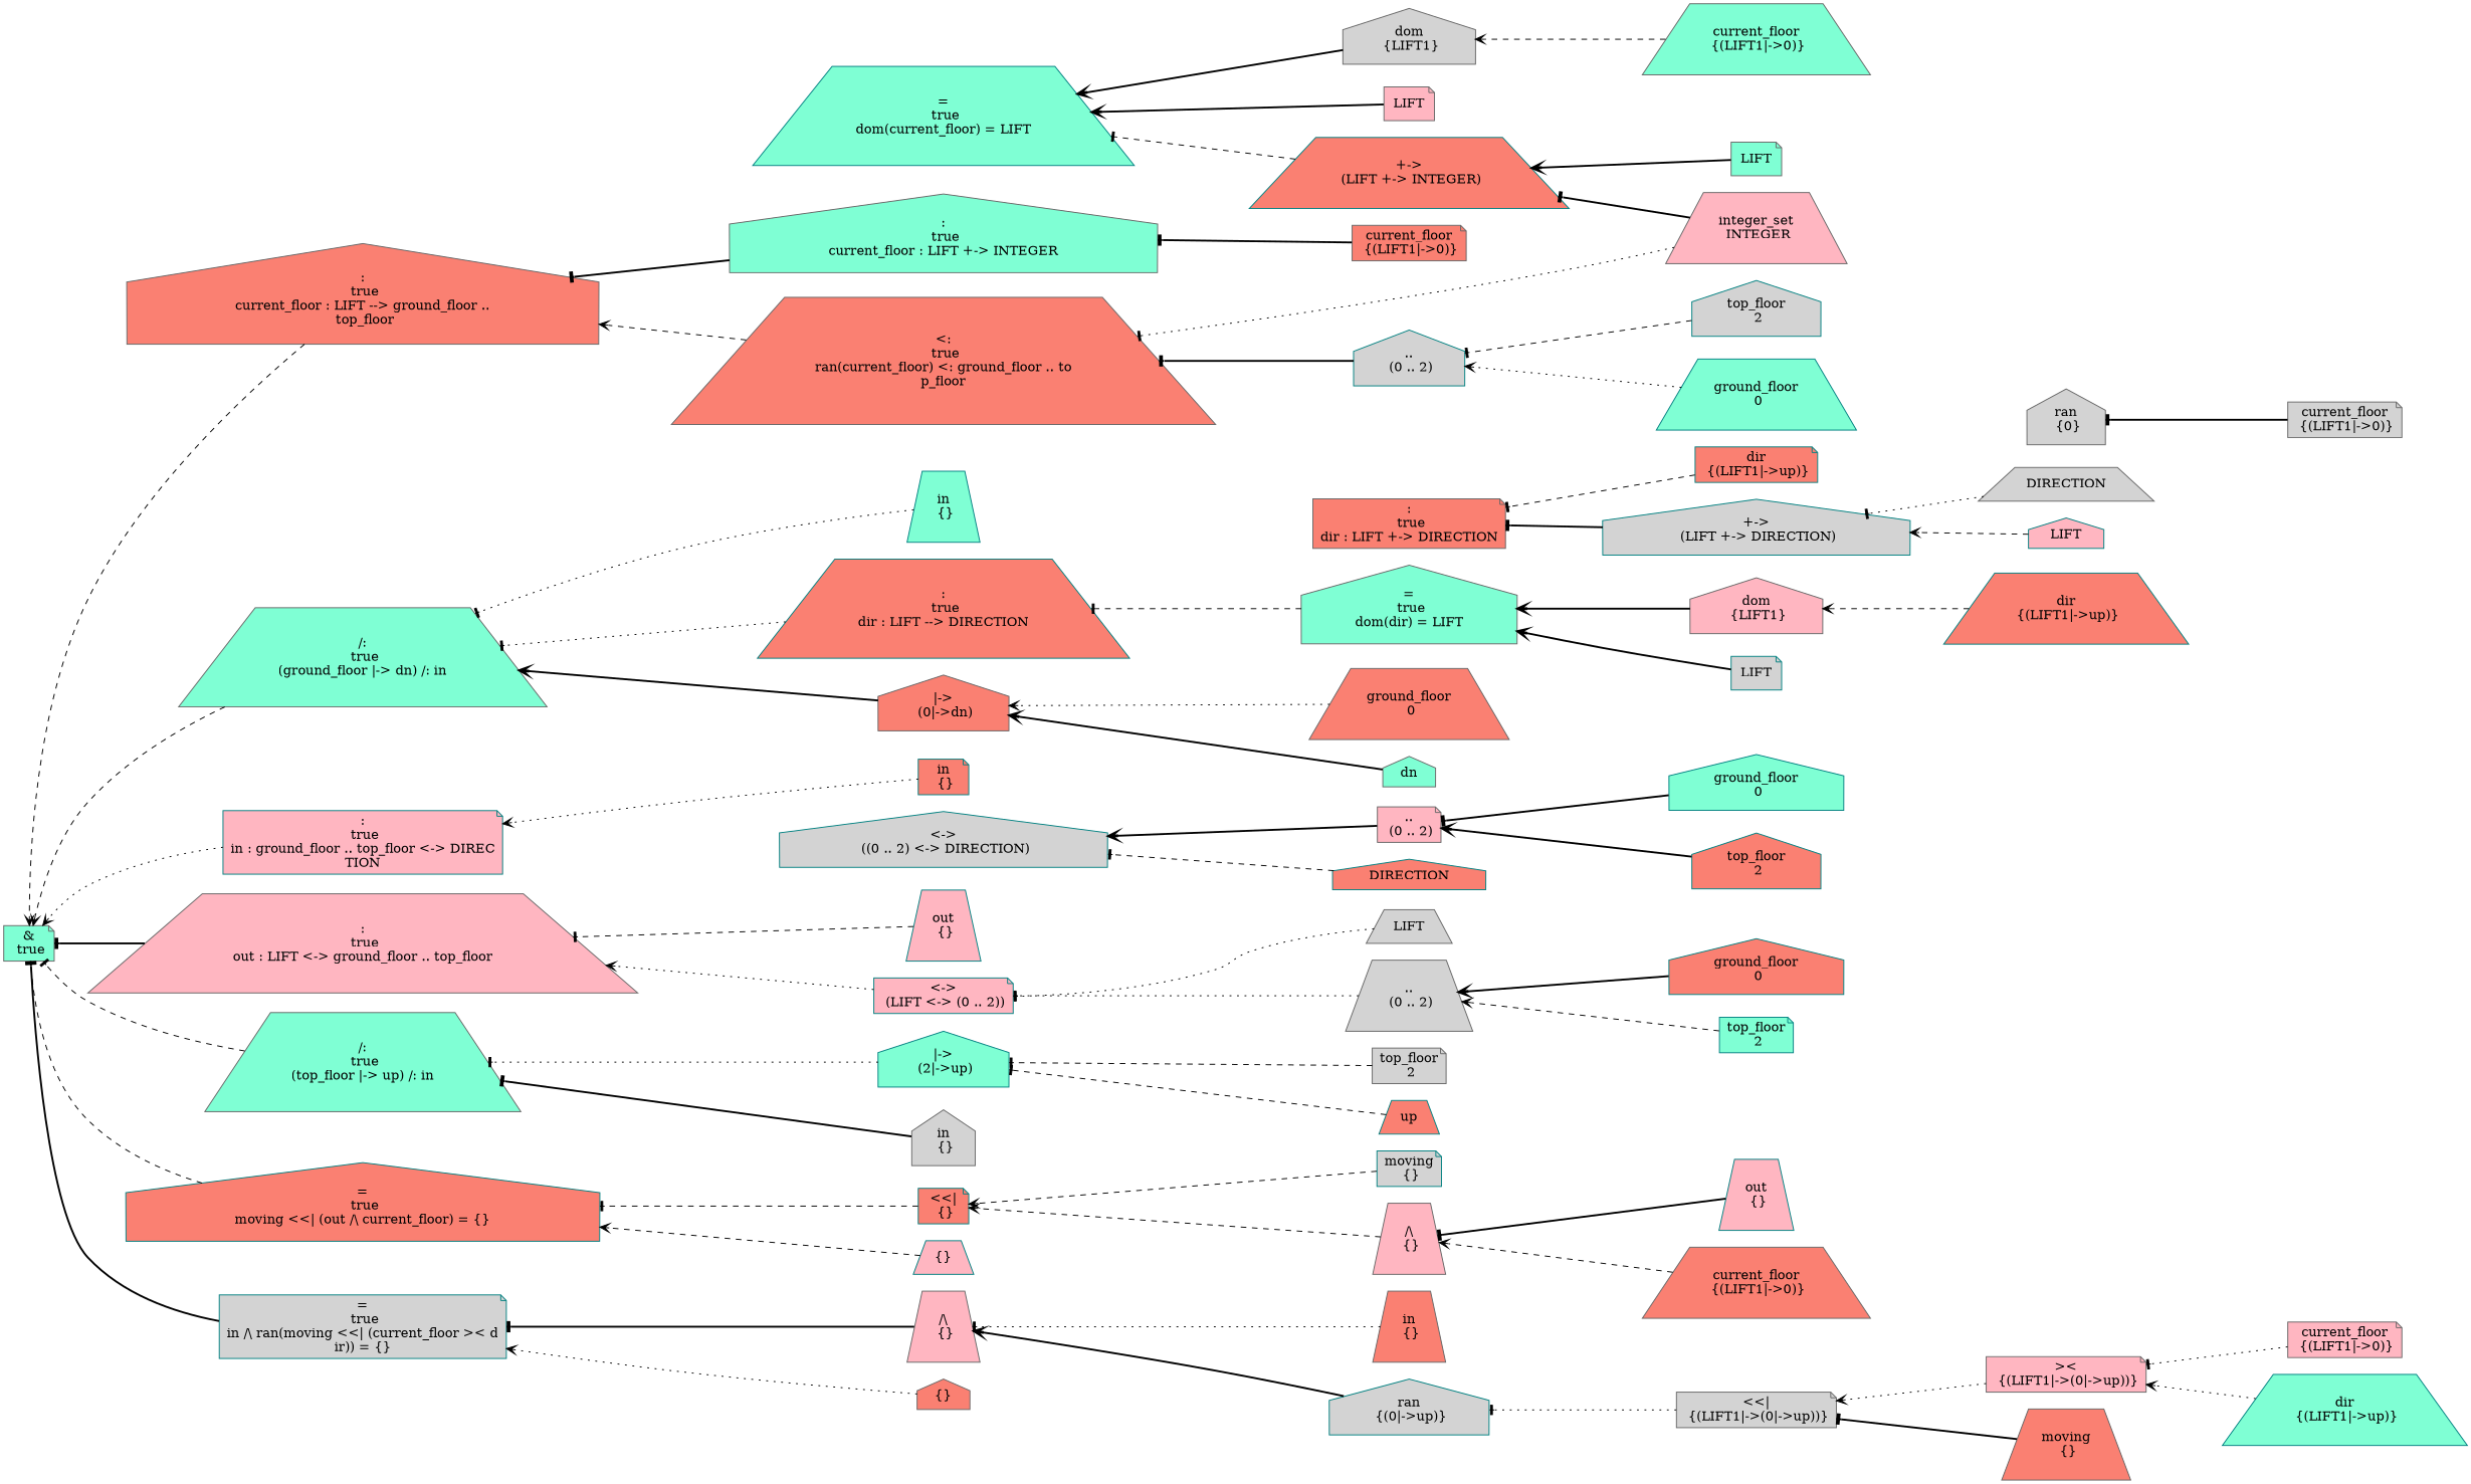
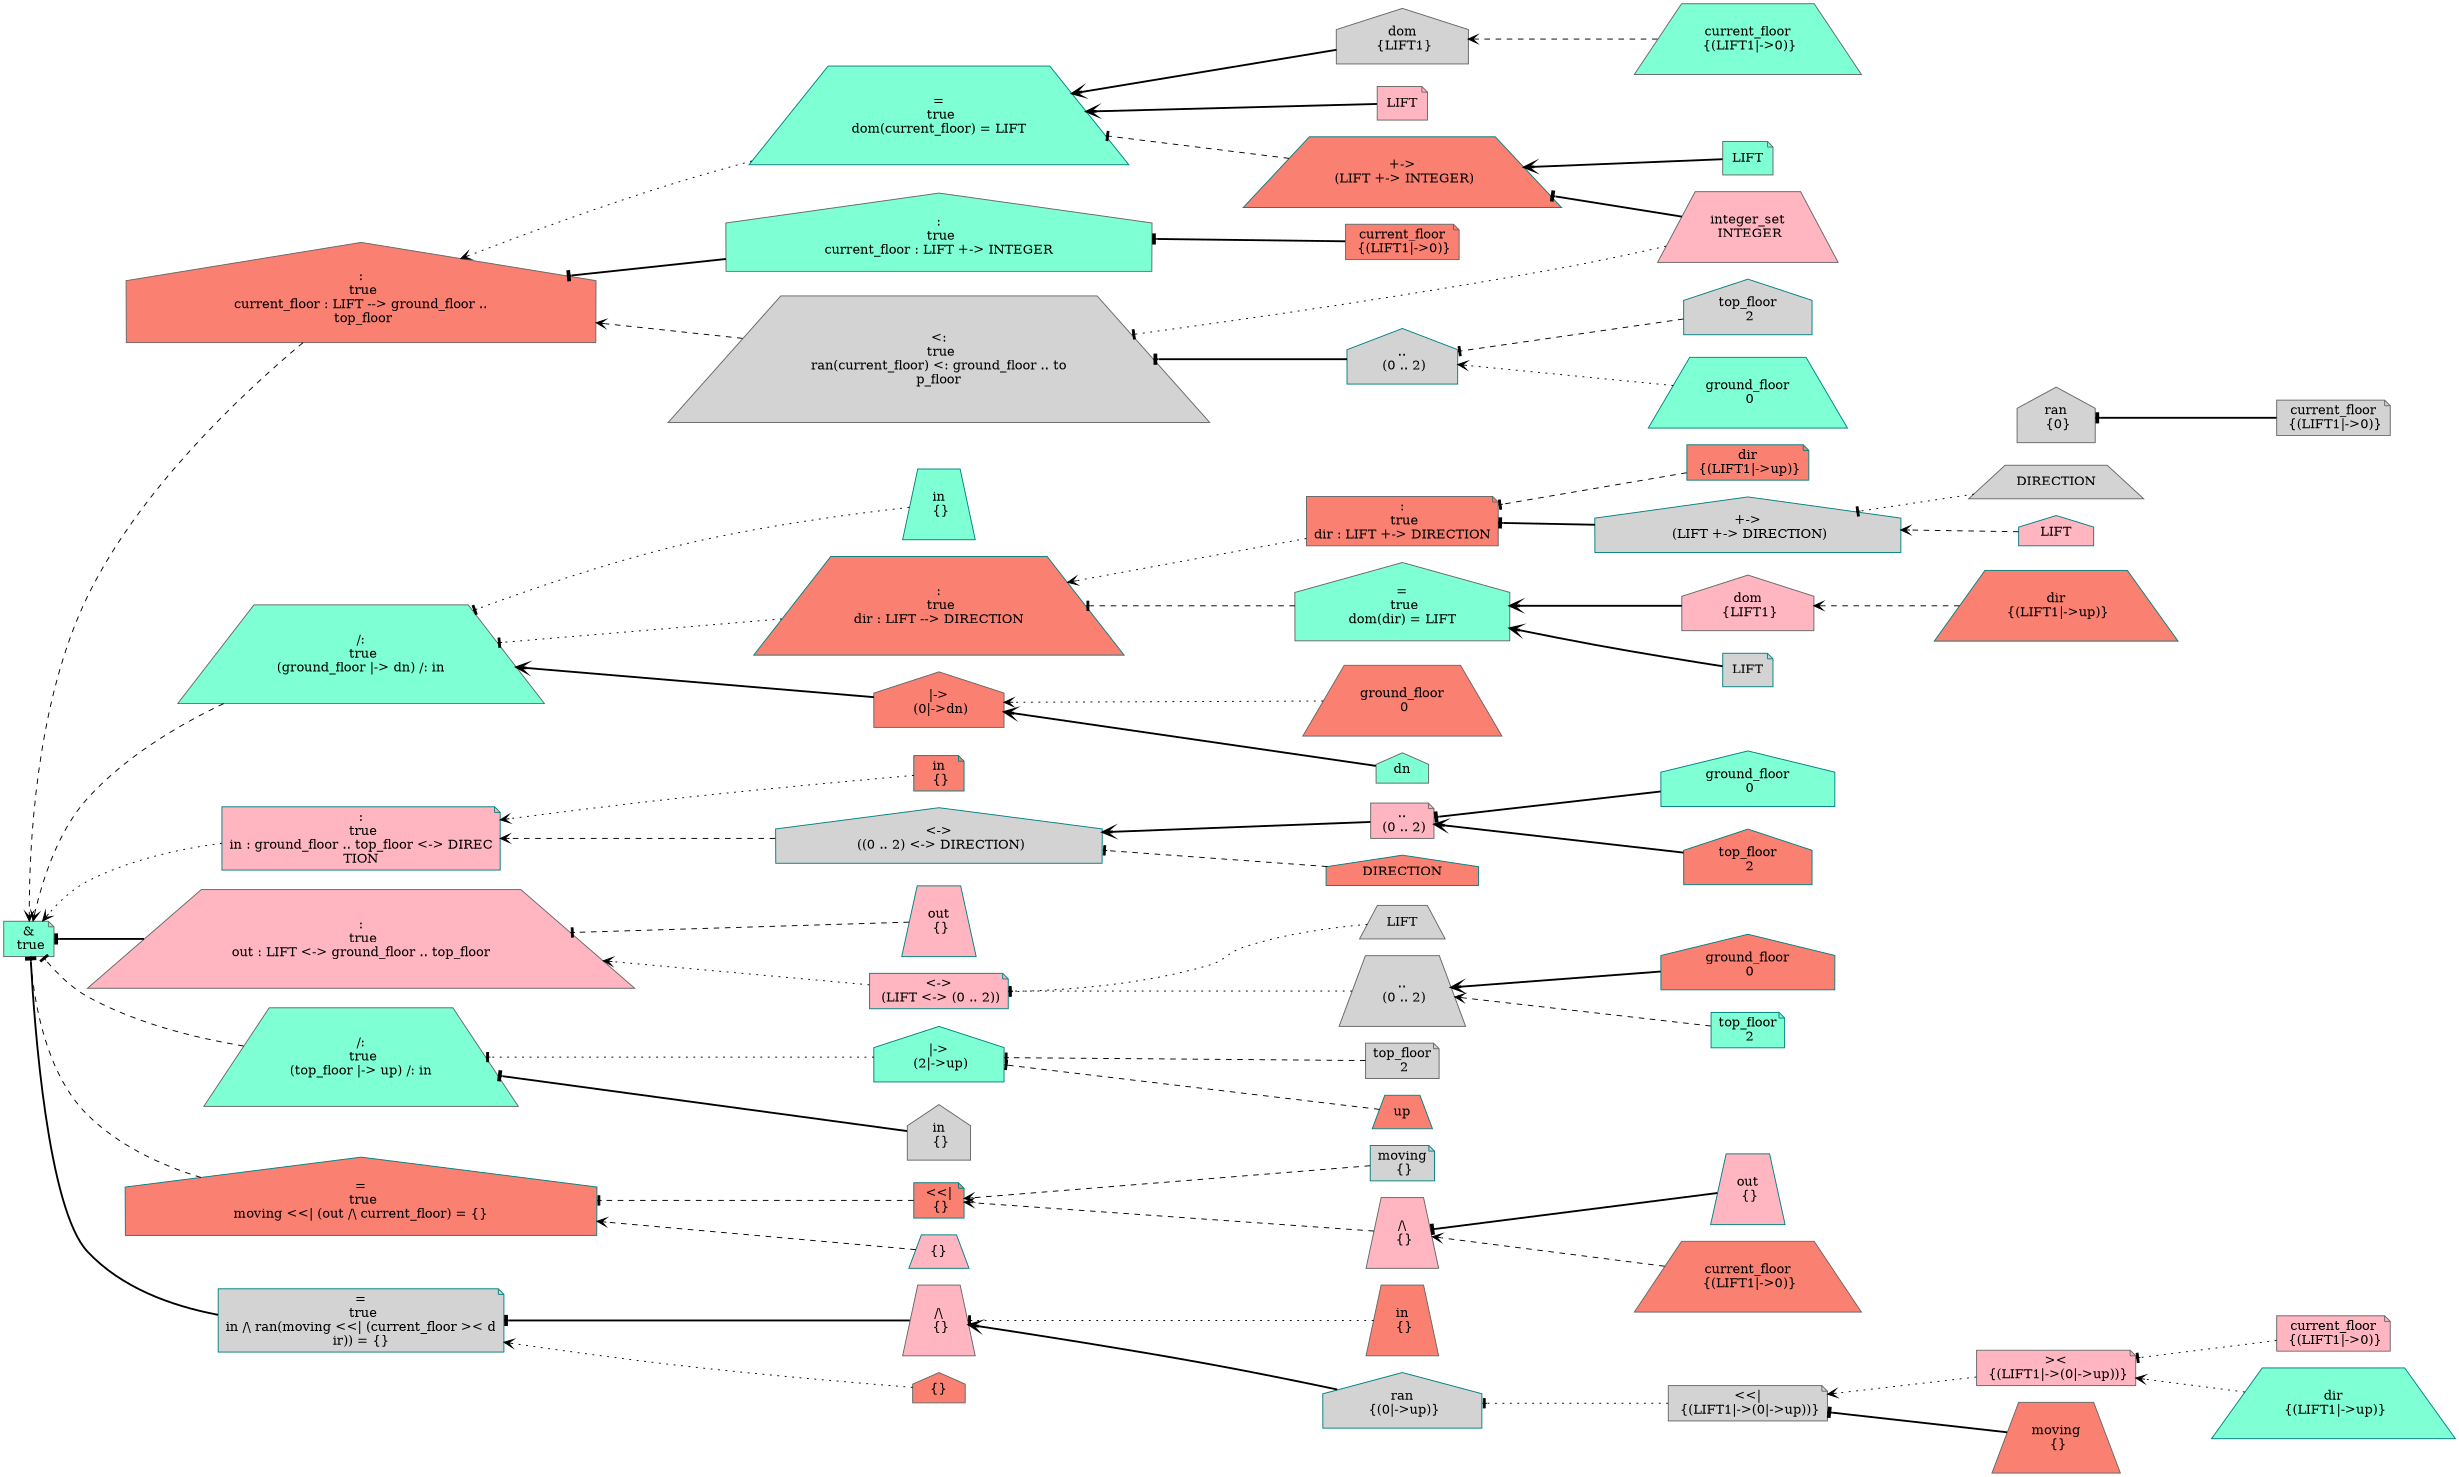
  digraph {
    rankdir=RL
    node [color=gray40 fillcolor=salmon shape=trapezium style=filled]
    edge [arrowhead=tee style=bold]
    n1 [fillcolor=aquamarine label="&\n true" shape=note]
    n2 [label=":\n true\ncurrent_floor : LIFT --\> ground_floor ..\n top_floor" shape=house]
    n3 [fillcolor=aquamarine label=":\n true\ncurrent_floor : LIFT +-\> INTEGER" shape=house]
    n4 [label="current_floor\n \{(LIFT1\|-\>0)\}" shape=note]
    n5 [color=teal label="+-\>\n (LIFT +-\> INTEGER)"]
    n6 [color=teal fillcolor=aquamarine label="=\n true\ndom(current_floor) = LIFT"]
    n7 [fillcolor=aquamarine label=LIFT shape=note]
    n8 [fillcolor=lightpink label="integer_set\n INTEGER"]
-   n9 [label="<:\n true\nran(current_floor) <: ground_floor .. to\np_floor"]
+   n9 [fillcolor=lightgrey label="<:\n true\nran(current_floor) <: ground_floor .. to\np_floor"]
    n10 [fillcolor=lightgrey label="dom\n \{LIFT1\}" shape=house]
    n11 [fillcolor=aquamarine label="current_floor\n \{(LIFT1\|-\>0)\}"]
    n12 [fillcolor=lightpink label=LIFT shape=note]
    n13 [fillcolor=lightgrey label="ran\n \{0\}" shape=house]
    n14 [fillcolor=lightgrey label="current_floor\n \{(LIFT1\|-\>0)\}" shape=note]
    n15 [color=teal fillcolor=lightgrey label="..\n (0 .. 2)" shape=house]
    n16 [color=teal fillcolor=aquamarine label="ground_floor\n 0"]
    n17 [color=teal fillcolor=lightgrey label="top_floor\n 2" shape=house]
    n18 [color=teal label=":\n true\ndir : LIFT --\> DIRECTION"]
    n19 [fillcolor=aquamarine label="/:\n true\n(ground_floor \|-\> dn) /: in"]
    n20 [label=":\n true\ndir : LIFT +-\> DIRECTION" shape=note]
    n21 [color=teal label="dir\n \{(LIFT1\|-\>up)\}" shape=note]
    n22 [color=teal fillcolor=lightgrey label="+-\>\n (LIFT +-\> DIRECTION)" shape=house]
    n23 [color=teal fillcolor=lightpink label=LIFT shape=house]
    n24 [fillcolor=lightgrey label=DIRECTION]
    n25 [fillcolor=aquamarine label="=\n true\ndom(dir) = LIFT" shape=house]
    n26 [fillcolor=lightpink label="dom\n \{LIFT1\}" shape=house]
    n27 [color=teal label="dir\n \{(LIFT1\|-\>up)\}"]
    n28 [color=teal fillcolor=lightgrey label=LIFT shape=note]
    n29 [color=teal fillcolor=lightpink label=":\n true\nin : ground_floor .. top_floor <-\> DIREC\nTION" shape=note]
    n30 [color=teal label="in\n \{\}" shape=note]
    n31 [color=teal fillcolor=lightgrey label="<-\>\n ((0 .. 2) <-\> DIRECTION)" shape=house]
    n32 [fillcolor=lightpink label="..\n (0 .. 2)" shape=note]
    n33 [color=teal fillcolor=aquamarine label="ground_floor\n 0" shape=house]
    n34 [color=teal label="top_floor\n 2" shape=house]
    n35 [color=teal label=DIRECTION shape=house]
    n36 [fillcolor=lightpink label=":\n true\nout : LIFT <-\> ground_floor .. top_floor"]
    n37 [color=teal fillcolor=lightpink label="out\n \{\}"]
    n38 [color=teal fillcolor=lightpink label="<-\>\n (LIFT <-\> (0 .. 2))" shape=note]
    n39 [fillcolor=lightgrey label=LIFT]
    n40 [fillcolor=lightgrey label="..\n (0 .. 2)"]
    n41 [color=teal label="ground_floor\n 0" shape=house]
    n42 [color=teal fillcolor=aquamarine label="top_floor\n 2" shape=note]
    n43 [label="\|-\>\n (0\|-\>dn)" shape=house]
    n44 [label="ground_floor\n 0"]
    n45 [fillcolor=aquamarine label=dn shape=house]
    n46 [color=teal fillcolor=aquamarine label="in\n \{\}"]
    n47 [fillcolor=aquamarine label="/:\n true\n(top_floor \|-\> up) /: in"]
    n48 [color=teal fillcolor=aquamarine label="\|-\>\n (2\|-\>up)" shape=house]
    n49 [fillcolor=lightgrey label="top_floor\n 2" shape=note]
    n50 [color=teal label=up]
    n51 [fillcolor=lightgrey label="in\n \{\}" shape=house]
    n52 [color=teal label="=\n true\nmoving <<\| (out /\\ current_floor) = \{\}" shape=house]
    n53 [color=teal label="<<\|\n \{\}" shape=note]
    n54 [color=teal fillcolor=lightgrey label="moving\n \{\}" shape=note]
    n55 [fillcolor=lightpink label="/\\\n \{\}"]
    n56 [color=teal fillcolor=lightpink label="out\n \{\}"]
    n57 [label="current_floor\n \{(LIFT1\|-\>0)\}"]
    n58 [color=teal fillcolor=lightpink label="\{\}"]
    n59 [color=teal fillcolor=lightgrey label="=\n true\nin /\\ ran(moving <<\| (current_floor \>< d\nir)) = \{\}" shape=note]
    n60 [fillcolor=lightpink label="/\\\n \{\}"]
    n61 [label="in\n \{\}"]
    n62 [color=teal fillcolor=lightgrey label="ran\n \{(0\|-\>up)\}" shape=house]
    n63 [fillcolor=lightgrey label="<<\|\n \{(LIFT1\|-\>(0\|-\>up))\}" shape=note]
    n64 [label="moving\n \{\}"]
    n65 [fillcolor=lightpink label="\><\n \{(LIFT1\|-\>(0\|-\>up))\}" shape=note]
    n66 [fillcolor=lightpink label="current_floor\n \{(LIFT1\|-\>0)\}" shape=note]
    n67 [color=teal fillcolor=aquamarine label="dir\n \{(LIFT1\|-\>up)\}"]
    n68 [label="\{\}" shape=house]
    n2 -> n1 [arrowhead=vee style=dashed]
    n3 -> n2
    n4 -> n3
    n5 -> n6 [style=dashed]
+   n6 -> n2 [arrowhead=vee style=dotted]
    n7 -> n5 [arrowhead=vee]
    n8 -> n5
    n8 -> n9 [style=dotted]
    n9 -> n2 [arrowhead=vee style=dashed]
    n10 -> n6 [arrowhead=vee]
    n11 -> n10 [arrowhead=vee style=dashed]
    n12 -> n6 [arrowhead=vee]
    n14 -> n13
    n15 -> n9
    n16 -> n15 [arrowhead=vee style=dotted]
    n17 -> n15 [style=dashed]
    n18 -> n19 [style=dotted]
    n19 -> n1 [arrowhead=vee style=dashed]
+   n20 -> n18 [arrowhead=vee style=dotted]
    n21 -> n20 [style=dashed]
    n22 -> n20
    n23 -> n22 [arrowhead=vee style=dashed]
    n24 -> n22 [style=dotted]
    n25 -> n18 [style=dashed]
    n26 -> n25 [arrowhead=vee]
    n27 -> n26 [arrowhead=vee style=dashed]
    n28 -> n25 [arrowhead=vee]
    n29 -> n1 [arrowhead=vee style=dotted]
    n30 -> n29 [arrowhead=vee style=dotted]
+   n31 -> n29 [arrowhead=vee style=dashed]
    n32 -> n31 [arrowhead=vee]
    n33 -> n32
    n34 -> n32 [arrowhead=vee]
    n35 -> n31 [style=dashed]
    n36 -> n1
    n37 -> n36 [style=dashed]
    n38 -> n36 [arrowhead=vee style=dotted]
    n39 -> n38 [style=dotted]
    n40 -> n38 [style=dotted]
    n41 -> n40 [arrowhead=vee]
    n42 -> n40 [arrowhead=vee style=dashed]
    n43 -> n19 [arrowhead=vee]
    n44 -> n43 [arrowhead=vee style=dotted]
    n45 -> n43 [arrowhead=vee]
    n46 -> n19 [style=dotted]
    n47 -> n1 [style=dashed]
    n48 -> n47 [style=dotted]
    n49 -> n48 [style=dashed]
    n50 -> n48 [style=dashed]
    n51 -> n47
    n52 -> n1 [style=dashed]
    n53 -> n52 [style=dashed]
    n54 -> n53 [arrowhead=vee style=dashed]
    n55 -> n53 [arrowhead=vee style=dashed]
    n56 -> n55
    n57 -> n55 [arrowhead=vee style=dashed]
    n58 -> n52 [arrowhead=vee style=dashed]
    n59 -> n1
    n60 -> n59
    n61 -> n60 [style=dotted]
    n62 -> n60 [arrowhead=vee]
    n63 -> n62 [style=dotted]
    n64 -> n63
    n65 -> n63 [arrowhead=vee style=dotted]
    n66 -> n65 [style=dotted]
    n67 -> n65 [arrowhead=vee style=dotted]
    n68 -> n59 [arrowhead=vee style=dotted]
  }
